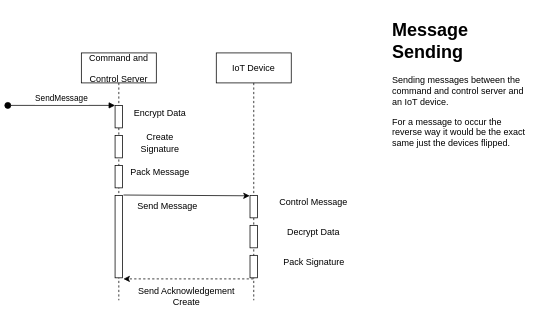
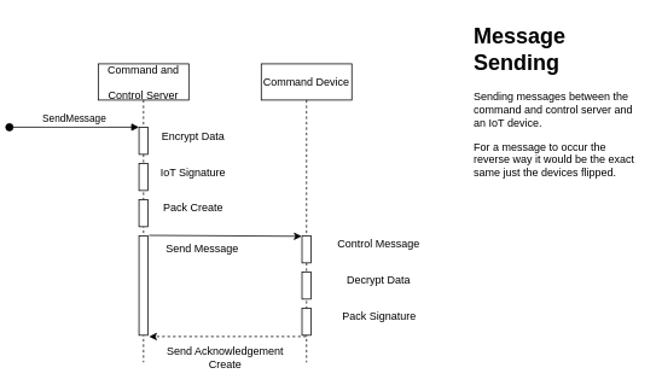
  <mxCell id="0" />
  <mxCell id="1" parent="0" />
  <mxCell id="2" value="Command and &#10;&#10;Control Server" style="shape=umlLifeline;perimeter=lifelinePerimeter;container=1;collapsible=0;recursiveResize=0;rounded=0;shadow=0;strokeWidth=1;" parent="1" vertex="1"><mxGeometry x="20" y="70" width="100" height="330" as="geometry" /></mxCell>
  <mxCell id="3" value="" style="points=[];perimeter=orthogonalPerimeter;rounded=0;shadow=0;strokeWidth=1;" parent="2" vertex="1"><mxGeometry x="45" y="70" width="10" height="30" as="geometry" /></mxCell>
  <mxCell id="4" value="SendMessage" style="verticalAlign=bottom;startArrow=oval;endArrow=block;startSize=8;shadow=0;strokeWidth=1;" parent="2" target="3" edge="1"><mxGeometry relative="1" as="geometry"><mxPoint x="-98.095" y="70" as="sourcePoint" /></mxGeometry></mxCell>
  <mxCell id="5" value="" style="points=[];perimeter=orthogonalPerimeter;rounded=0;shadow=0;strokeWidth=1;" parent="2" vertex="1"><mxGeometry x="45" y="110" width="10" height="30" as="geometry" /></mxCell>
  <mxCell id="6" value="" style="points=[];perimeter=orthogonalPerimeter;rounded=0;shadow=0;strokeWidth=1;" parent="2" vertex="1"><mxGeometry x="45" y="150" width="10" height="30" as="geometry" /></mxCell>
- <mxCell id="7" value="IoT Device" style="shape=umlLifeline;perimeter=lifelinePerimeter;container=1;collapsible=0;recursiveResize=0;rounded=0;shadow=0;strokeWidth=1;" parent="1" vertex="1"><mxGeometry x="200" y="70" width="100" height="330" as="geometry" /></mxCell>
+ <mxCell id="7" value="Command Device" style="shape=umlLifeline;perimeter=lifelinePerimeter;container=1;collapsible=0;recursiveResize=0;rounded=0;shadow=0;strokeWidth=1;" parent="1" vertex="1"><mxGeometry x="200" y="70" width="100" height="330" as="geometry" /></mxCell>
  <mxCell id="8" value="" style="points=[];perimeter=orthogonalPerimeter;rounded=0;shadow=0;strokeWidth=1;" parent="7" vertex="1"><mxGeometry x="45" y="190" width="10" height="30" as="geometry" /></mxCell>
  <mxCell id="9" value="" style="points=[];perimeter=orthogonalPerimeter;rounded=0;shadow=0;strokeWidth=1;" parent="7" vertex="1"><mxGeometry x="45" y="230" width="10" height="30" as="geometry" /></mxCell>
  <mxCell id="10" value="Encrypt Data" style="text;html=1;strokeColor=none;fillColor=none;align=center;verticalAlign=middle;whiteSpace=wrap;rounded=0;" parent="1" vertex="1"><mxGeometry x="80" y="140" width="90" height="20" as="geometry" /></mxCell>
- <mxCell id="11" value="Create Signature" style="text;html=1;strokeColor=none;fillColor=none;align=center;verticalAlign=middle;whiteSpace=wrap;rounded=0;" parent="1" vertex="1"><mxGeometry x="80" y="180" width="90" height="20" as="geometry" /></mxCell>
- <mxCell id="12" value="&lt;div&gt;Pack Message&lt;/div&gt;" style="text;html=1;strokeColor=none;fillColor=none;align=center;verticalAlign=middle;whiteSpace=wrap;rounded=0;" parent="1" vertex="1"><mxGeometry x="80" y="220" width="90" height="20" as="geometry" /></mxCell>
+ <mxCell id="11" value="IoT Signature" style="text;html=1;strokeColor=none;fillColor=none;align=center;verticalAlign=middle;whiteSpace=wrap;rounded=0;" parent="1" vertex="1"><mxGeometry x="80" y="180" width="90" height="20" as="geometry" /></mxCell>
+ <mxCell id="12" value="&lt;div&gt;Pack Create&lt;/div&gt;" style="text;html=1;strokeColor=none;fillColor=none;align=center;verticalAlign=middle;whiteSpace=wrap;rounded=0;" parent="1" vertex="1"><mxGeometry x="80" y="220" width="90" height="20" as="geometry" /></mxCell>
  <mxCell id="13" value="" style="points=[];perimeter=orthogonalPerimeter;rounded=0;shadow=0;strokeWidth=1;" parent="1" vertex="1"><mxGeometry x="65" y="260" width="10" height="110" as="geometry" /></mxCell>
  <mxCell id="14" value="" style="endArrow=classic;html=1;exitX=1.12;exitY=-0.004;exitDx=0;exitDy=0;exitPerimeter=0;entryX=-0.04;entryY=0.02;entryDx=0;entryDy=0;entryPerimeter=0;" parent="1" source="13" target="8" edge="1"><mxGeometry width="50" height="50" relative="1" as="geometry"><mxPoint x="130" y="290" as="sourcePoint" /><mxPoint x="240" y="259" as="targetPoint" /></mxGeometry></mxCell>
  <mxCell id="15" value="Send Message" style="text;html=1;strokeColor=none;fillColor=none;align=center;verticalAlign=middle;whiteSpace=wrap;rounded=0;" parent="1" vertex="1"><mxGeometry x="80" y="265" width="110" height="20" as="geometry" /></mxCell>
  <mxCell id="16" value="Control Message" style="text;html=1;strokeColor=none;fillColor=none;align=center;verticalAlign=middle;whiteSpace=wrap;rounded=0;" parent="1" vertex="1"><mxGeometry x="260" y="260" width="140" height="20" as="geometry" /></mxCell>
  <mxCell id="17" value="Decrypt Data" style="text;html=1;strokeColor=none;fillColor=none;align=center;verticalAlign=middle;whiteSpace=wrap;rounded=0;" parent="1" vertex="1"><mxGeometry x="260" y="300" width="140" height="20" as="geometry" /></mxCell>
  <mxCell id="18" value="" style="points=[];perimeter=orthogonalPerimeter;rounded=0;shadow=0;strokeWidth=1;" parent="1" vertex="1"><mxGeometry x="245" y="340" width="10" height="30" as="geometry" /></mxCell>
  <mxCell id="19" value="Pack Signature" style="text;html=1;strokeColor=none;fillColor=none;align=center;verticalAlign=middle;whiteSpace=wrap;rounded=0;" parent="1" vertex="1"><mxGeometry x="277.5" y="340" width="105" height="20" as="geometry" /></mxCell>
  <mxCell id="20" value="" style="endArrow=classic;html=1;entryX=1.114;entryY=1.013;entryDx=0;entryDy=0;entryPerimeter=0;dashed=1;" edge="1" parent="1" source="7" target="13"><mxGeometry width="50" height="50" relative="1" as="geometry"><mxPoint x="240" y="290" as="sourcePoint" /><mxPoint x="290" y="240" as="targetPoint" /></mxGeometry></mxCell>
  <mxCell id="21" value="Send Acknowledgement&lt;br&gt;Create" style="text;html=1;align=center;verticalAlign=middle;resizable=0;points=[];autosize=1;" vertex="1" parent="1"><mxGeometry x="90" y="380" width="140" height="30" as="geometry" /></mxCell>
  <mxCell id="22" value="&lt;h1&gt;Message Sending&lt;/h1&gt;&lt;p&gt;Sending messages between the command and control server and an IoT device.&lt;/p&gt;&lt;p&gt;For a message to occur the reverse way it would be the exact same just the devices flipped.&lt;/p&gt;" style="text;html=1;strokeColor=none;fillColor=none;spacing=5;spacingTop=-20;whiteSpace=wrap;overflow=hidden;rounded=0;" vertex="1" parent="1"><mxGeometry x="430" y="20" width="190" height="240" as="geometry" /></mxCell>
